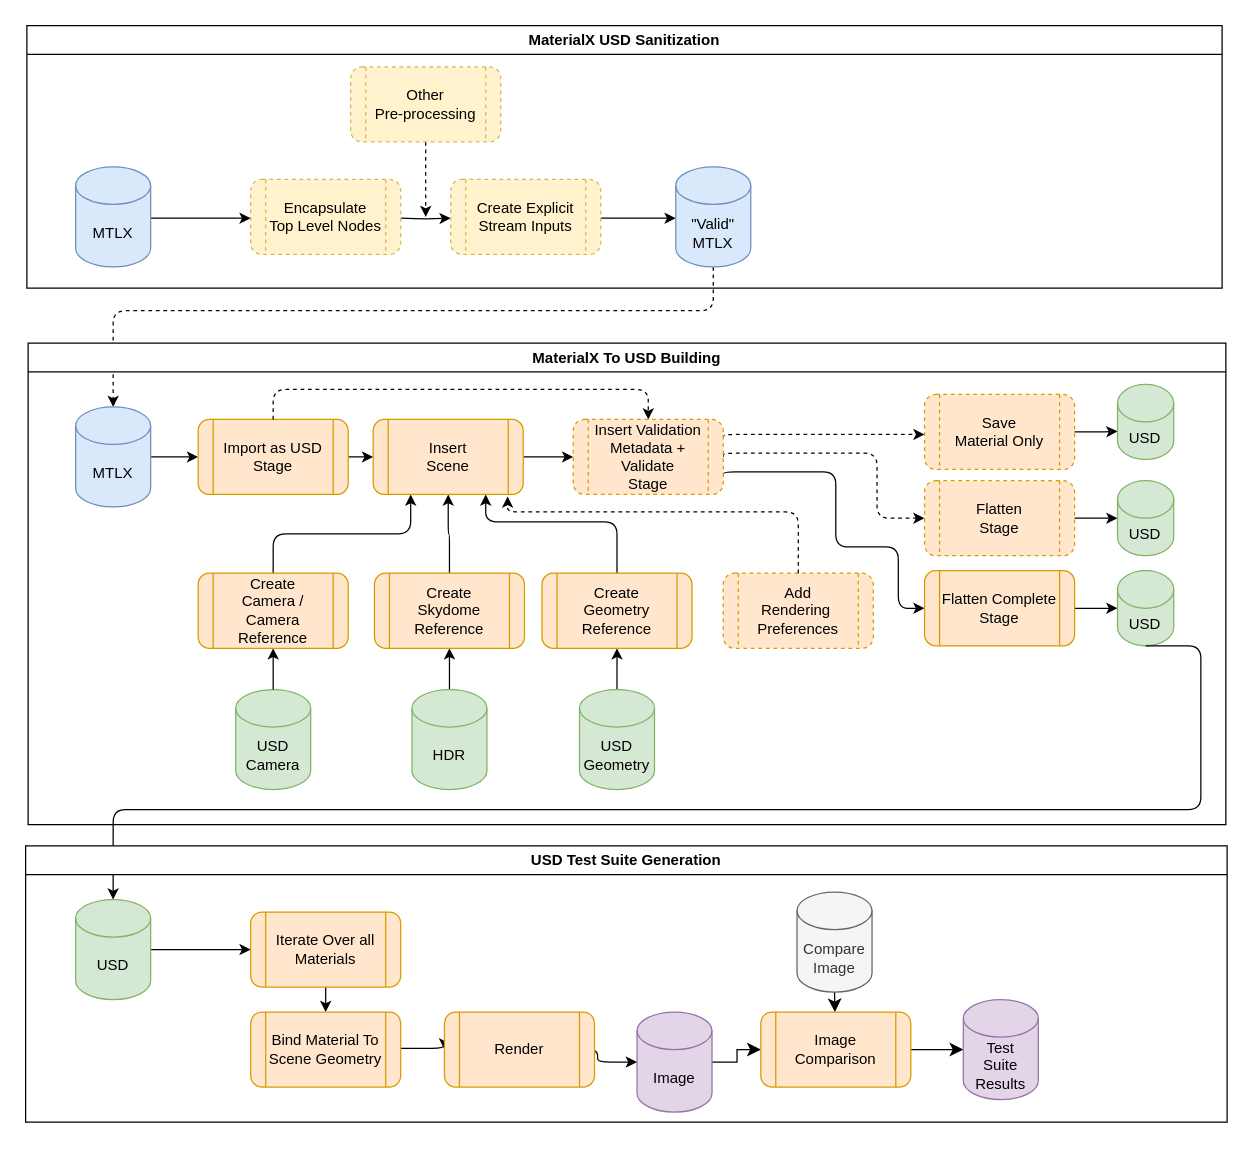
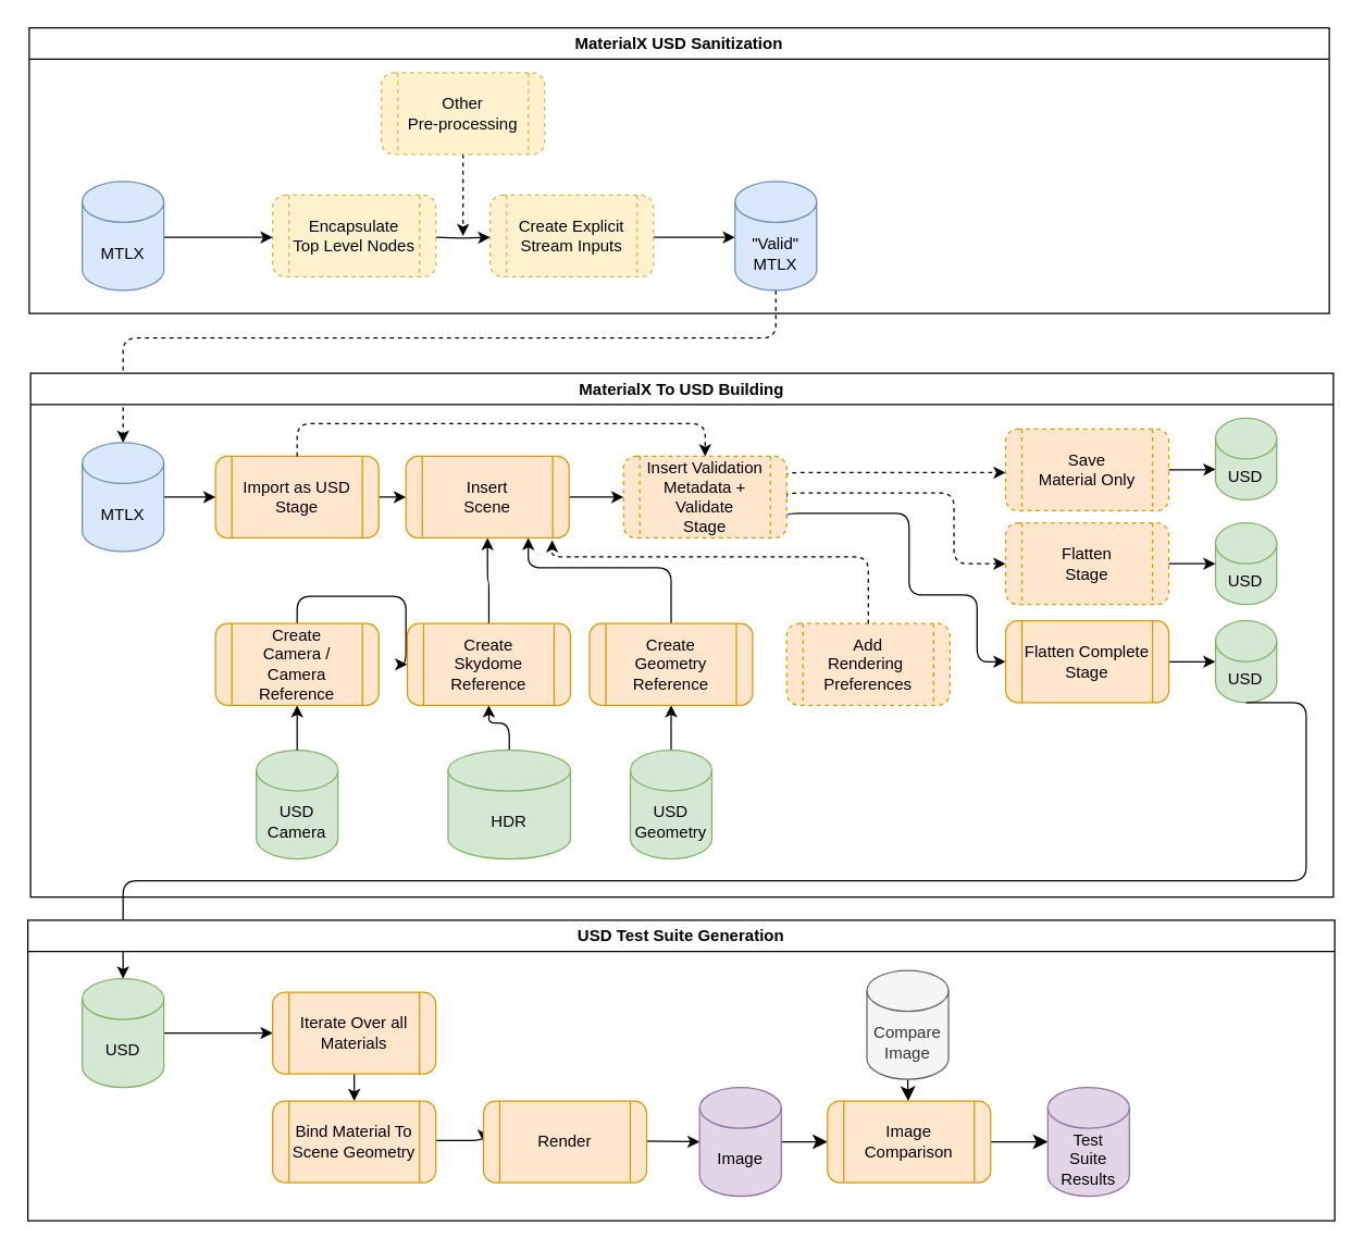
  <mxCell id="0" />
  <mxCell id="1" parent="0" />
  <mxCell id="2" style="edgeStyle=orthogonalEdgeStyle;rounded=1;orthogonalLoop=1;jettySize=auto;html=1;exitX=1;exitY=0.5;exitDx=0;exitDy=0;entryX=0;entryY=0.5;entryDx=0;entryDy=0;" edge="1" parent="1"><mxGeometry relative="1" as="geometry"><mxPoint x="320" y="174" as="sourcePoint" /><mxPoint x="360" y="174" as="targetPoint" /></mxGeometry></mxCell>
  <mxCell id="3" value="Encapsulate&lt;br&gt;Top Level Nodes" style="shape=process;whiteSpace=wrap;html=1;backgroundOutline=1;dashed=1;fillColor=#fff2cc;strokeColor=#d6b656;rounded=1;" vertex="1" parent="1"><mxGeometry x="200" y="143" width="120" height="60" as="geometry" /></mxCell>
  <mxCell id="4" style="edgeStyle=orthogonalEdgeStyle;rounded=1;orthogonalLoop=1;jettySize=auto;html=1;exitX=1;exitY=0.5;exitDx=0;exitDy=0;" edge="1" parent="1"><mxGeometry relative="1" as="geometry"><mxPoint x="480" y="174" as="sourcePoint" /><mxPoint x="540" y="174" as="targetPoint" /></mxGeometry></mxCell>
  <mxCell id="5" value="Create Explicit Stream Inputs" style="shape=process;whiteSpace=wrap;html=1;backgroundOutline=1;dashed=1;fillColor=#fff2cc;strokeColor=#d6b656;rounded=1;" vertex="1" parent="1"><mxGeometry x="360" y="143" width="120" height="60" as="geometry" /></mxCell>
  <mxCell id="6" style="edgeStyle=orthogonalEdgeStyle;rounded=1;orthogonalLoop=1;jettySize=auto;html=1;exitX=1;exitY=0.5;exitDx=0;exitDy=0;exitPerimeter=0;" edge="1" parent="1"><mxGeometry relative="1" as="geometry"><mxPoint x="120" y="174" as="sourcePoint" /><mxPoint x="200" y="174" as="targetPoint" /></mxGeometry></mxCell>
  <mxCell id="7" value="MTLX" style="shape=cylinder3;whiteSpace=wrap;html=1;boundedLbl=1;backgroundOutline=1;size=15;fillColor=#dae8fc;strokeColor=#6c8ebf;rounded=1;" vertex="1" parent="1"><mxGeometry x="60" y="133" width="60" height="80" as="geometry" /></mxCell>
  <mxCell id="8" style="edgeStyle=orthogonalEdgeStyle;rounded=1;orthogonalLoop=1;jettySize=auto;html=1;dashed=1;entryX=0.5;entryY=0;entryDx=0;entryDy=0;entryPerimeter=0;exitX=0.5;exitY=1;exitDx=0;exitDy=0;exitPerimeter=0;" edge="1" parent="1" source="9" target="16"><mxGeometry relative="1" as="geometry"><mxPoint x="570" y="253" as="sourcePoint" /><Array as="points"><mxPoint x="570" y="248" /><mxPoint x="90" y="248" /></Array></mxGeometry></mxCell>
  <mxCell id="9" value="&quot;Valid&quot;&lt;div&gt;MTLX&lt;/div&gt;" style="shape=cylinder3;whiteSpace=wrap;html=1;boundedLbl=1;backgroundOutline=1;size=15;fillColor=#dae8fc;strokeColor=#6c8ebf;rounded=1;" vertex="1" parent="1"><mxGeometry x="540" y="133" width="60" height="80" as="geometry" /></mxCell>
- <mxCell id="10" style="edgeStyle=orthogonalEdgeStyle;rounded=1;orthogonalLoop=1;jettySize=auto;html=1;exitX=0.5;exitY=0;exitDx=0;exitDy=0;exitPerimeter=0;entryX=0.25;entryY=1;entryDx=0;entryDy=0;" edge="1" parent="1" source="25" target="20"><mxGeometry relative="1" as="geometry" /></mxCell>
+ <mxCell id="10" style="edgeStyle=orthogonalEdgeStyle;rounded=1;orthogonalLoop=1;jettySize=auto;html=1;exitX=0.5;exitY=0;exitDx=0;exitDy=0;exitPerimeter=0;" edge="1" parent="1" source="25" target="23"><mxGeometry relative="1" as="geometry" /></mxCell>
  <mxCell id="11" value="USD&lt;br&gt;Camera" style="shape=cylinder3;whiteSpace=wrap;html=1;boundedLbl=1;backgroundOutline=1;size=15;fillColor=#d5e8d4;strokeColor=#82b366;rounded=1;" vertex="1" parent="1"><mxGeometry x="188" y="551" width="60" height="80" as="geometry" /></mxCell>
  <mxCell id="12" style="edgeStyle=orthogonalEdgeStyle;rounded=1;orthogonalLoop=1;jettySize=auto;html=1;exitX=0.5;exitY=0;exitDx=0;exitDy=0;" edge="1" parent="1" source="23" target="20"><mxGeometry relative="1" as="geometry"><mxPoint x="358" y="447" as="sourcePoint" /></mxGeometry></mxCell>
  <mxCell id="13" style="edgeStyle=orthogonalEdgeStyle;rounded=1;orthogonalLoop=1;jettySize=auto;html=1;entryX=0.5;entryY=1;entryDx=0;entryDy=0;" edge="1" parent="1" source="14" target="27"><mxGeometry relative="1" as="geometry"><Array as="points"><mxPoint x="493" y="528" /><mxPoint x="493" y="528" /></Array></mxGeometry></mxCell>
  <mxCell id="14" value="USD&lt;br&gt;Geometry" style="shape=cylinder3;whiteSpace=wrap;html=1;boundedLbl=1;backgroundOutline=1;size=15;fillColor=#d5e8d4;strokeColor=#82b366;rounded=1;" vertex="1" parent="1"><mxGeometry x="463" y="551" width="60" height="80" as="geometry" /></mxCell>
  <mxCell id="15" style="edgeStyle=orthogonalEdgeStyle;rounded=1;orthogonalLoop=1;jettySize=auto;html=1;exitX=1;exitY=0.5;exitDx=0;exitDy=0;exitPerimeter=0;" edge="1" parent="1" source="16" target="18"><mxGeometry relative="1" as="geometry" /></mxCell>
  <mxCell id="16" value="MTLX" style="shape=cylinder3;whiteSpace=wrap;html=1;boundedLbl=1;backgroundOutline=1;size=15;fillColor=#dae8fc;strokeColor=#6c8ebf;rounded=1;" vertex="1" parent="1"><mxGeometry x="60" y="325" width="60" height="80" as="geometry" /></mxCell>
  <mxCell id="17" style="edgeStyle=orthogonalEdgeStyle;rounded=1;orthogonalLoop=1;jettySize=auto;html=1;exitX=1;exitY=0.5;exitDx=0;exitDy=0;" edge="1" parent="1" source="18" target="20"><mxGeometry relative="1" as="geometry" /></mxCell>
  <mxCell id="18" value="Import as USD Stage" style="shape=process;whiteSpace=wrap;html=1;backgroundOutline=1;fillColor=#ffe6cc;strokeColor=#d79b00;rounded=1;" vertex="1" parent="1"><mxGeometry x="158" y="335" width="120" height="60" as="geometry" /></mxCell>
  <mxCell id="19" style="edgeStyle=orthogonalEdgeStyle;rounded=1;orthogonalLoop=1;jettySize=auto;html=1;entryX=0;entryY=0.5;entryDx=0;entryDy=0;" edge="1" parent="1" source="20" target="33"><mxGeometry relative="1" as="geometry" /></mxCell>
  <mxCell id="20" value="Insert&lt;br&gt;Scene" style="shape=process;whiteSpace=wrap;html=1;backgroundOutline=1;fillColor=#ffe6cc;strokeColor=#d79b00;rounded=1;" vertex="1" parent="1"><mxGeometry x="298" y="335" width="120" height="60" as="geometry" /></mxCell>
  <mxCell id="21" style="edgeStyle=orthogonalEdgeStyle;rounded=1;orthogonalLoop=1;jettySize=auto;html=1;" edge="1" parent="1" source="22" target="23"><mxGeometry relative="1" as="geometry"><mxPoint x="358" y="538" as="targetPoint" /></mxGeometry></mxCell>
- <mxCell id="22" value="HDR" style="shape=cylinder3;whiteSpace=wrap;html=1;boundedLbl=1;backgroundOutline=1;size=15;fillColor=#d5e8d4;strokeColor=#82b366;rounded=1;" vertex="1" parent="1"><mxGeometry x="329" y="551" width="60" height="80" as="geometry" /></mxCell>
+ <mxCell id="22" value="HDR" style="shape=cylinder3;whiteSpace=wrap;html=1;boundedLbl=1;backgroundOutline=1;size=15;fillColor=#d5e8d4;strokeColor=#82b366;rounded=1;" vertex="1" parent="1"><mxGeometry x="329" y="551" width="90" height="80" as="geometry" /></mxCell>
  <mxCell id="23" value="Create&lt;br&gt;Skydome&lt;br&gt;Reference" style="shape=process;whiteSpace=wrap;html=1;backgroundOutline=1;fillColor=#ffe6cc;strokeColor=#d79b00;rounded=1;" vertex="1" parent="1"><mxGeometry x="299" y="458" width="120" height="60" as="geometry" /></mxCell>
  <mxCell id="24" value="" style="edgeStyle=orthogonalEdgeStyle;rounded=1;orthogonalLoop=1;jettySize=auto;html=1;exitX=0.5;exitY=0;exitDx=0;exitDy=0;exitPerimeter=0;" edge="1" parent="1" source="11" target="25"><mxGeometry relative="1" as="geometry"><mxPoint x="228" y="558" as="sourcePoint" /><mxPoint x="328" y="403" as="targetPoint" /></mxGeometry></mxCell>
  <mxCell id="25" value="Create&lt;br&gt;Camera / Camera&lt;br&gt;Reference" style="shape=process;whiteSpace=wrap;html=1;backgroundOutline=1;fillColor=#ffe6cc;strokeColor=#d79b00;rounded=1;" vertex="1" parent="1"><mxGeometry x="158" y="458" width="120" height="60" as="geometry" /></mxCell>
  <mxCell id="26" style="edgeStyle=orthogonalEdgeStyle;rounded=1;orthogonalLoop=1;jettySize=auto;html=1;entryX=0.75;entryY=1;entryDx=0;entryDy=0;" edge="1" parent="1" source="27" target="20"><mxGeometry relative="1" as="geometry"><Array as="points"><mxPoint x="493" y="417" /><mxPoint x="388" y="417" /></Array></mxGeometry></mxCell>
  <mxCell id="27" value="Create&lt;br&gt;Geometry&lt;br&gt;Reference" style="shape=process;whiteSpace=wrap;html=1;backgroundOutline=1;fillColor=#ffe6cc;strokeColor=#d79b00;rounded=1;" vertex="1" parent="1"><mxGeometry x="433" y="458" width="120" height="60" as="geometry" /></mxCell>
  <mxCell id="28" value="Add&lt;br&gt;Rendering&amp;nbsp;&lt;br&gt;Preferences" style="shape=process;whiteSpace=wrap;html=1;backgroundOutline=1;dashed=1;fillColor=#ffe6cc;strokeColor=#d79b00;rounded=1;" vertex="1" parent="1"><mxGeometry x="578" y="458" width="120" height="60" as="geometry" /></mxCell>
  <mxCell id="29" style="edgeStyle=orthogonalEdgeStyle;rounded=1;orthogonalLoop=1;jettySize=auto;html=1;exitX=0.5;exitY=0;exitDx=0;exitDy=0;entryX=0.896;entryY=1.026;entryDx=0;entryDy=0;entryPerimeter=0;dashed=1;" edge="1" parent="1" source="28" target="20"><mxGeometry relative="1" as="geometry"><Array as="points"><mxPoint x="638" y="409" /><mxPoint x="405" y="409" /></Array></mxGeometry></mxCell>
  <mxCell id="30" style="edgeStyle=orthogonalEdgeStyle;rounded=1;orthogonalLoop=1;jettySize=auto;html=1;exitX=1;exitY=0.75;exitDx=0;exitDy=0;entryX=0;entryY=0.5;entryDx=0;entryDy=0;" edge="1" parent="1" source="33" target="36"><mxGeometry relative="1" as="geometry"><Array as="points"><mxPoint x="578" y="377" /><mxPoint x="668" y="377" /><mxPoint x="668" y="437" /><mxPoint x="718" y="437" /><mxPoint x="718" y="486" /></Array></mxGeometry></mxCell>
  <mxCell id="31" style="edgeStyle=orthogonalEdgeStyle;rounded=1;orthogonalLoop=1;jettySize=auto;html=1;exitX=1;exitY=0.25;exitDx=0;exitDy=0;dashed=1;" edge="1" parent="1" source="33" target="34"><mxGeometry relative="1" as="geometry"><mxPoint x="712" y="331" as="targetPoint" /><Array as="points"><mxPoint x="578" y="347" /></Array></mxGeometry></mxCell>
  <mxCell id="32" style="edgeStyle=orthogonalEdgeStyle;rounded=1;orthogonalLoop=1;jettySize=auto;html=1;exitX=1;exitY=0.5;exitDx=0;exitDy=0;dashed=1;entryX=0;entryY=0.5;entryDx=0;entryDy=0;" edge="1" parent="1" source="33" target="40"><mxGeometry relative="1" as="geometry"><Array as="points"><mxPoint x="578" y="362" /><mxPoint x="701" y="362" /><mxPoint x="701" y="414" /></Array></mxGeometry></mxCell>
  <mxCell id="33" value="Insert Validation Metadata + Validate&lt;br&gt;Stage" style="shape=process;whiteSpace=wrap;html=1;backgroundOutline=1;dashed=1;fillColor=#ffe6cc;strokeColor=#d79b00;rounded=1;" vertex="1" parent="1"><mxGeometry x="458" y="335" width="120" height="60" as="geometry" /></mxCell>
  <mxCell id="34" value="Save&lt;br&gt;Material Only" style="shape=process;whiteSpace=wrap;html=1;backgroundOutline=1;dashed=1;fillColor=#ffe6cc;strokeColor=#d79b00;rounded=1;" vertex="1" parent="1"><mxGeometry x="739" y="315" width="120" height="60" as="geometry" /></mxCell>
  <mxCell id="35" style="edgeStyle=orthogonalEdgeStyle;rounded=1;orthogonalLoop=1;jettySize=auto;html=1;" edge="1" parent="1" source="36" target="43"><mxGeometry relative="1" as="geometry" /></mxCell>
  <mxCell id="36" value="Flatten Complete Stage" style="shape=process;whiteSpace=wrap;html=1;backgroundOutline=1;fillColor=#ffe6cc;strokeColor=#d79b00;rounded=1;" vertex="1" parent="1"><mxGeometry x="739" y="456" width="120" height="60" as="geometry" /></mxCell>
  <mxCell id="37" style="edgeStyle=orthogonalEdgeStyle;rounded=1;orthogonalLoop=1;jettySize=auto;html=1;entryX=0.5;entryY=0;entryDx=0;entryDy=0;dashed=1;" edge="1" parent="1" source="18" target="33"><mxGeometry relative="1" as="geometry"><Array as="points"><mxPoint x="218" y="311" /><mxPoint x="518" y="311" /></Array></mxGeometry></mxCell>
  <mxCell id="38" style="edgeStyle=orthogonalEdgeStyle;rounded=1;orthogonalLoop=1;jettySize=auto;html=1;dashed=1;" edge="1" parent="1" source="39"><mxGeometry relative="1" as="geometry"><mxPoint x="340" y="173" as="targetPoint" /></mxGeometry></mxCell>
  <mxCell id="39" value="Other&lt;br&gt;Pre-processing" style="shape=process;whiteSpace=wrap;html=1;backgroundOutline=1;dashed=1;fillColor=#fff2cc;strokeColor=#d6b656;rounded=1;" vertex="1" parent="1"><mxGeometry x="280" y="53" width="120" height="60" as="geometry" /></mxCell>
  <mxCell id="40" value="Flatten&lt;br&gt;Stage" style="shape=process;whiteSpace=wrap;html=1;backgroundOutline=1;dashed=1;fillColor=#ffe6cc;strokeColor=#d79b00;rounded=1;" vertex="1" parent="1"><mxGeometry x="739" y="384" width="120" height="60" as="geometry" /></mxCell>
  <mxCell id="41" value="USD" style="shape=cylinder3;whiteSpace=wrap;html=1;boundedLbl=1;backgroundOutline=1;size=15;fillColor=#d5e8d4;strokeColor=#82b366;rounded=1;" vertex="1" parent="1"><mxGeometry x="893.32" y="307" width="45" height="60" as="geometry" /></mxCell>
  <mxCell id="42" value="USD" style="shape=cylinder3;whiteSpace=wrap;html=1;boundedLbl=1;backgroundOutline=1;size=15;fillColor=#d5e8d4;strokeColor=#82b366;rounded=1;" vertex="1" parent="1"><mxGeometry x="893.32" y="384" width="45" height="60" as="geometry" /></mxCell>
  <mxCell id="43" value="USD" style="shape=cylinder3;whiteSpace=wrap;html=1;boundedLbl=1;backgroundOutline=1;size=15;fillColor=#d5e8d4;strokeColor=#82b366;rounded=1;" vertex="1" parent="1"><mxGeometry x="893.32" y="456" width="45" height="60" as="geometry" /></mxCell>
  <mxCell id="44" style="edgeStyle=orthogonalEdgeStyle;rounded=1;orthogonalLoop=1;jettySize=auto;html=1;entryX=0;entryY=0.5;entryDx=0;entryDy=0;entryPerimeter=0;" edge="1" parent="1" source="40" target="42"><mxGeometry relative="1" as="geometry" /></mxCell>
  <mxCell id="45" style="edgeStyle=orthogonalEdgeStyle;rounded=1;orthogonalLoop=1;jettySize=auto;html=1;entryX=0;entryY=0;entryDx=0;entryDy=37.5;entryPerimeter=0;" edge="1" parent="1" source="34" target="41"><mxGeometry relative="1" as="geometry" /></mxCell>
  <mxCell id="46" style="edgeStyle=orthogonalEdgeStyle;rounded=1;orthogonalLoop=1;jettySize=auto;html=1;exitX=1;exitY=0.5;exitDx=0;exitDy=0;exitPerimeter=0;entryX=0;entryY=0.5;entryDx=0;entryDy=0;" edge="1" parent="1" source="47" target="51"><mxGeometry relative="1" as="geometry" /></mxCell>
  <mxCell id="47" value="USD" style="shape=cylinder3;whiteSpace=wrap;html=1;boundedLbl=1;backgroundOutline=1;size=15;fillColor=#d5e8d4;strokeColor=#82b366;rounded=1;" vertex="1" parent="1"><mxGeometry x="60" y="719" width="60" height="80" as="geometry" /></mxCell>
  <mxCell id="48" style="edgeStyle=orthogonalEdgeStyle;rounded=1;orthogonalLoop=1;jettySize=auto;html=1;exitX=1;exitY=0.5;exitDx=0;exitDy=0;" edge="1" parent="1" target="53"><mxGeometry relative="1" as="geometry"><mxPoint x="445" y="838" as="sourcePoint" /></mxGeometry></mxCell>
  <mxCell id="49" style="edgeStyle=orthogonalEdgeStyle;rounded=1;orthogonalLoop=1;jettySize=auto;html=1;exitX=1;exitY=0.5;exitDx=0;exitDy=0;entryX=0;entryY=0.5;entryDx=0;entryDy=0;" edge="1" parent="1" target="54"><mxGeometry relative="1" as="geometry"><mxPoint x="320" y="838" as="sourcePoint" /></mxGeometry></mxCell>
  <mxCell id="50" value="" style="edgeStyle=orthogonalEdgeStyle;rounded=1;orthogonalLoop=1;jettySize=auto;html=1;" edge="1" parent="1" source="51" target="55"><mxGeometry relative="1" as="geometry" /></mxCell>
  <mxCell id="51" value="Iterate Over all Materials" style="shape=process;whiteSpace=wrap;html=1;backgroundOutline=1;fillColor=#ffe6cc;strokeColor=#d79b00;rounded=1;" vertex="1" parent="1"><mxGeometry x="200" y="729" width="120" height="60" as="geometry" /></mxCell>
  <mxCell id="52" style="edgeStyle=orthogonalEdgeStyle;rounded=0;orthogonalLoop=1;jettySize=auto;html=1;entryX=0;entryY=0.5;entryDx=0;entryDy=0;fontSize=12;startSize=8;endSize=8;exitX=1;exitY=0.5;exitDx=0;exitDy=0;exitPerimeter=0;" edge="1" parent="1" source="53" target="61"><mxGeometry relative="1" as="geometry" /></mxCell>
- <mxCell id="53" value="Image" style="shape=cylinder3;whiteSpace=wrap;html=1;boundedLbl=1;backgroundOutline=1;size=15;fillColor=#e1d5e7;strokeColor=#9673a6;rounded=1;" vertex="1" parent="1"><mxGeometry x="509" y="809" width="60" height="80" as="geometry" /></mxCell>
+ <mxCell id="53" value="Image" style="shape=cylinder3;whiteSpace=wrap;html=1;boundedLbl=1;backgroundOutline=1;size=15;fillColor=#e1d5e7;strokeColor=#9673a6;rounded=1;" vertex="1" parent="1"><mxGeometry x="514" y="799" width="60" height="80" as="geometry" /></mxCell>
  <mxCell id="54" value="Render" style="shape=process;whiteSpace=wrap;html=1;backgroundOutline=1;fillColor=#ffe6cc;strokeColor=#d79b00;rounded=1;" vertex="1" parent="1"><mxGeometry x="355" y="809" width="120" height="60" as="geometry" /></mxCell>
  <mxCell id="55" value="Bind Material To&lt;br&gt;Scene Geometry" style="shape=process;whiteSpace=wrap;html=1;backgroundOutline=1;fillColor=#ffe6cc;strokeColor=#d79b00;rounded=1;" vertex="1" parent="1"><mxGeometry x="200" y="809" width="120" height="60" as="geometry" /></mxCell>
  <mxCell id="56" style="edgeStyle=orthogonalEdgeStyle;rounded=1;orthogonalLoop=1;jettySize=auto;html=1;entryX=0.5;entryY=0;entryDx=0;entryDy=0;entryPerimeter=0;exitX=0.5;exitY=1;exitDx=0;exitDy=0;exitPerimeter=0;" edge="1" parent="1" source="43" target="47"><mxGeometry relative="1" as="geometry"><Array as="points"><mxPoint x="960" y="516" /><mxPoint x="960" y="647" /><mxPoint x="90" y="647" /></Array></mxGeometry></mxCell>
  <mxCell id="57" value="MaterialX USD Sanitization" style="swimlane;whiteSpace=wrap;html=1;" vertex="1" parent="1"><mxGeometry x="21" y="20" width="956" height="210" as="geometry" /></mxCell>
  <mxCell id="58" value="MaterialX To USD Building" style="swimlane;whiteSpace=wrap;html=1;" vertex="1" parent="1"><mxGeometry x="22" y="274" width="958" height="385" as="geometry" /></mxCell>
  <mxCell id="59" value="USD Test Suite Generation" style="swimlane;whiteSpace=wrap;html=1;" vertex="1" parent="1"><mxGeometry x="20" y="676" width="961" height="221" as="geometry" /></mxCell>
  <mxCell id="60" style="edgeStyle=none;curved=1;rounded=0;orthogonalLoop=1;jettySize=auto;html=1;fontSize=12;startSize=8;endSize=8;" edge="1" parent="59" source="61" target="62"><mxGeometry relative="1" as="geometry" /></mxCell>
  <mxCell id="61" value="Image Comparison" style="shape=process;whiteSpace=wrap;html=1;backgroundOutline=1;fillColor=#ffe6cc;strokeColor=#d79b00;rounded=1;" vertex="1" parent="59"><mxGeometry x="588" y="133" width="120" height="60" as="geometry" /></mxCell>
  <mxCell id="62" value="Test&lt;br&gt;Suite&lt;br&gt;Results" style="shape=cylinder3;whiteSpace=wrap;html=1;boundedLbl=1;backgroundOutline=1;size=15;fillColor=#e1d5e7;strokeColor=#9673a6;rounded=1;" vertex="1" parent="59"><mxGeometry x="750" y="123" width="60" height="80" as="geometry" /></mxCell>
  <mxCell id="63" style="edgeStyle=none;curved=1;rounded=0;orthogonalLoop=1;jettySize=auto;html=1;exitX=0.5;exitY=1;exitDx=0;exitDy=0;exitPerimeter=0;fontSize=12;startSize=8;endSize=8;" edge="1" parent="59" source="64" target="61"><mxGeometry relative="1" as="geometry" /></mxCell>
  <mxCell id="64" value="Compare&lt;br&gt;Image" style="shape=cylinder3;whiteSpace=wrap;html=1;boundedLbl=1;backgroundOutline=1;size=15;fillColor=#f5f5f5;strokeColor=#666666;rounded=1;fontColor=#333333;" vertex="1" parent="59"><mxGeometry x="617" y="37" width="60" height="80" as="geometry" /></mxCell>
